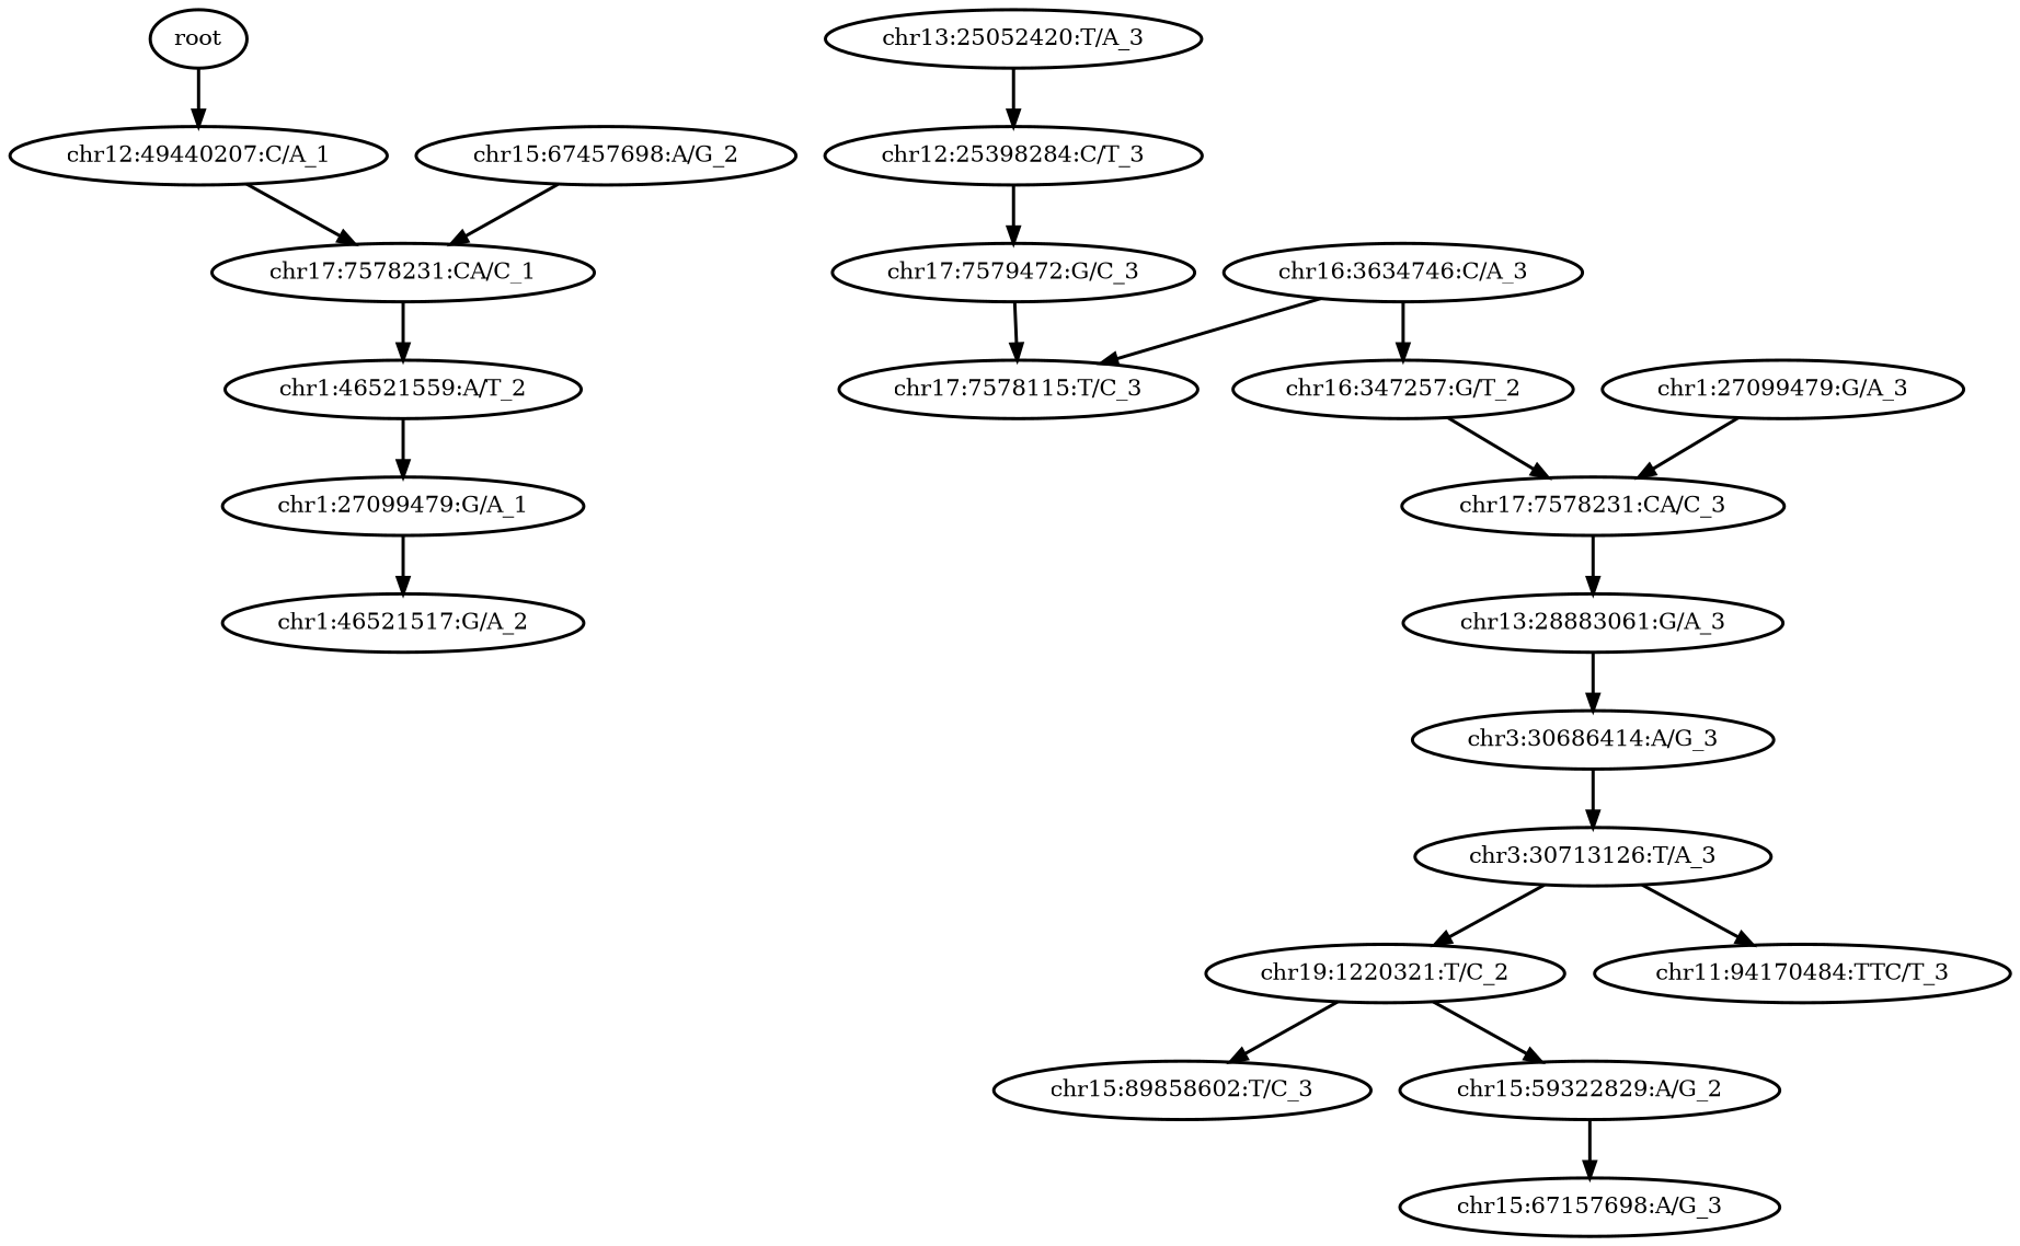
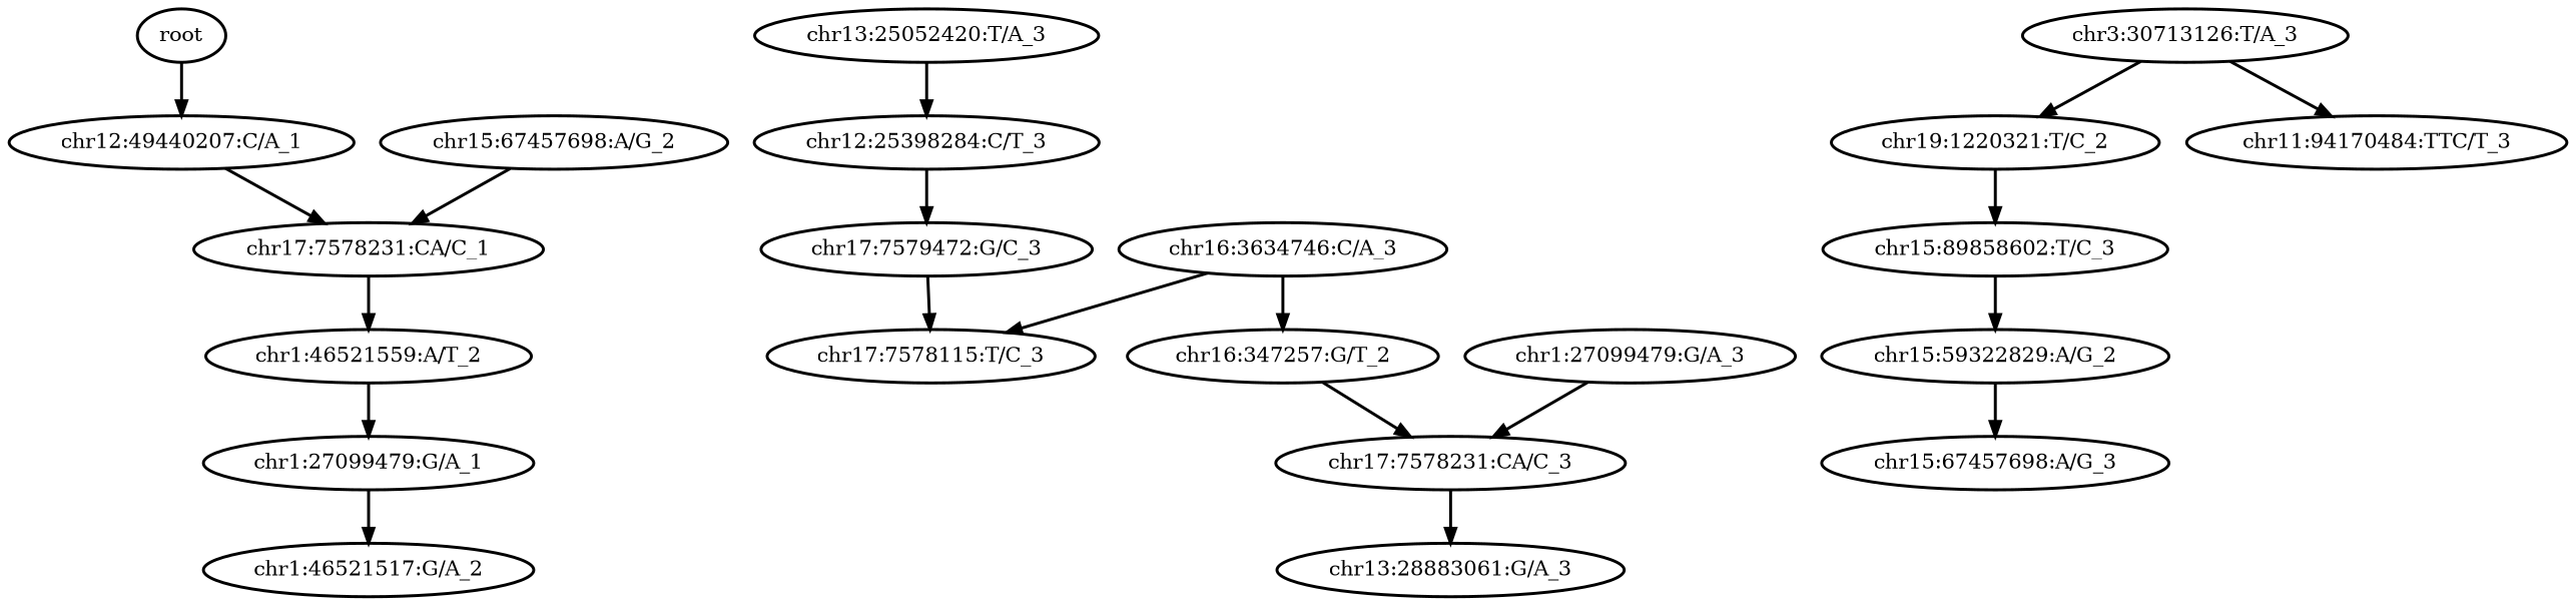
  digraph {
    rankdir=TB
    node [style=bold]
    edge [style=bold]
    n1 [label=root]
    n2 [label="chr12:49440207:C/A_1"]
    n3 [label="chr17:7578231:CA/C_1"]
    n4 [label="chr1:46521559:A/T_2"]
    n5 [label="chr1:27099479:G/A_1"]
    n6 [label="chr15:67457698:A/G_2"]
    n7 [label="chr1:46521517:G/A_2"]
    n8 [label="chr13:25052420:T/A_3"]
    n9 [label="chr12:25398284:C/T_3"]
    n10 [label="chr17:7579472:G/C_3"]
    n11 [label="chr17:7578115:T/C_3"]
    n12 [label="chr16:3634746:C/A_3"]
    n13 [label="chr16:347257:G/T_2"]
    n14 [label="chr17:7578231:CA/C_3"]
    n15 [label="chr1:27099479:G/A_3"]
    n16 [label="chr13:28883061:G/A_3"]
-   n17 [label="chr3:30686414:A/G_3"]
    n18 [label="chr3:30713126:T/A_3"]
    n19 [label="chr19:1220321:T/C_2"]
    n20 [label="chr11:94170484:TTC/T_3"]
    n21 [label="chr15:89858602:T/C_3"]
    n22 [label="chr15:59322829:A/G_2"]
-   n23 [label="chr15:67157698:A/G_3"]
+   n23 [label="chr15:67457698:A/G_3"]
    n1 -> n2
    n2 -> n3
    n3 -> n4
    n4 -> n5
    n5 -> n7
    n6 -> n3
    n8 -> n9
    n9 -> n10
    n10 -> n11
    n12 -> n11
    n12 -> n13
    n13 -> n14
    n14 -> n16
    n15 -> n14
-   n16 -> n17
-   n17 -> n18
    n18 -> n19
    n18 -> n20
    n19 -> n21
-   n19 -> n22
+   n21 -> n22
    n22 -> n23
  }
